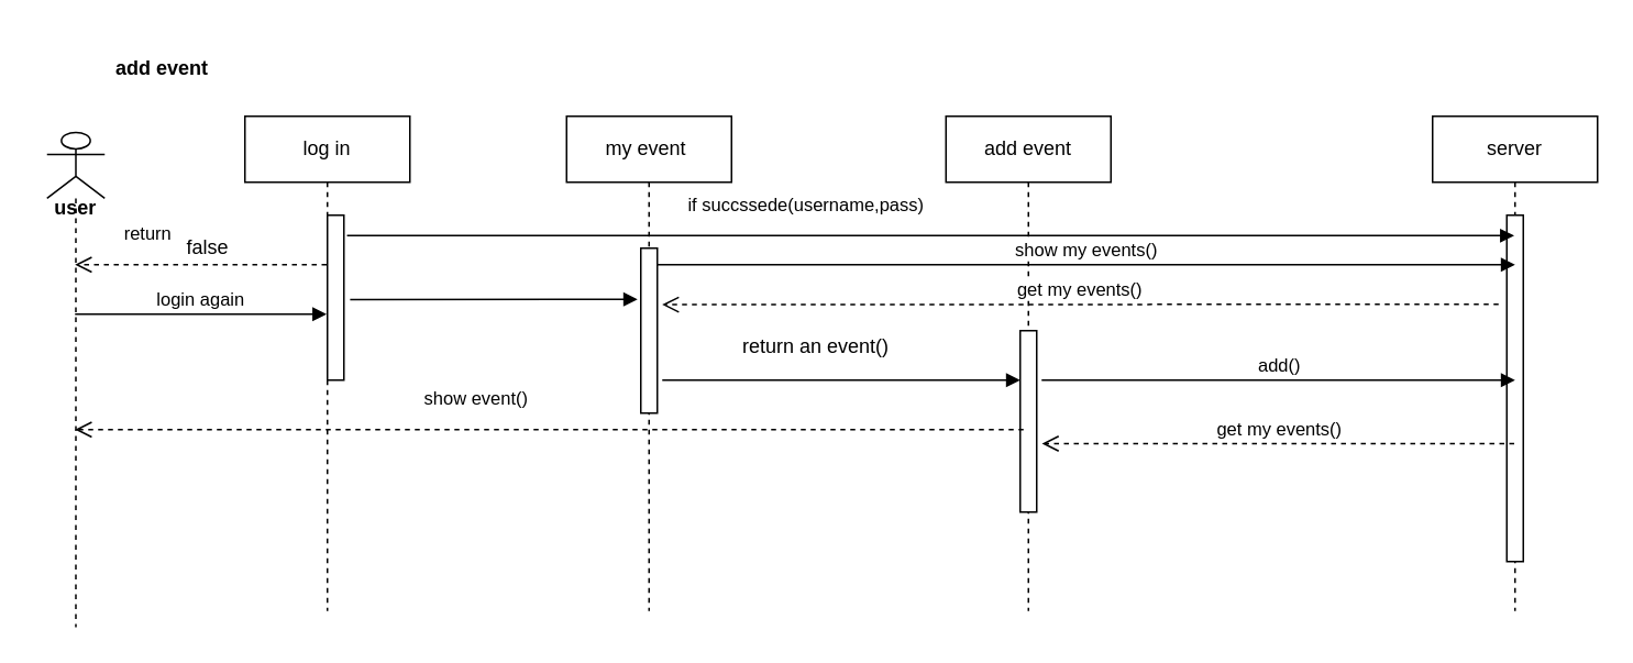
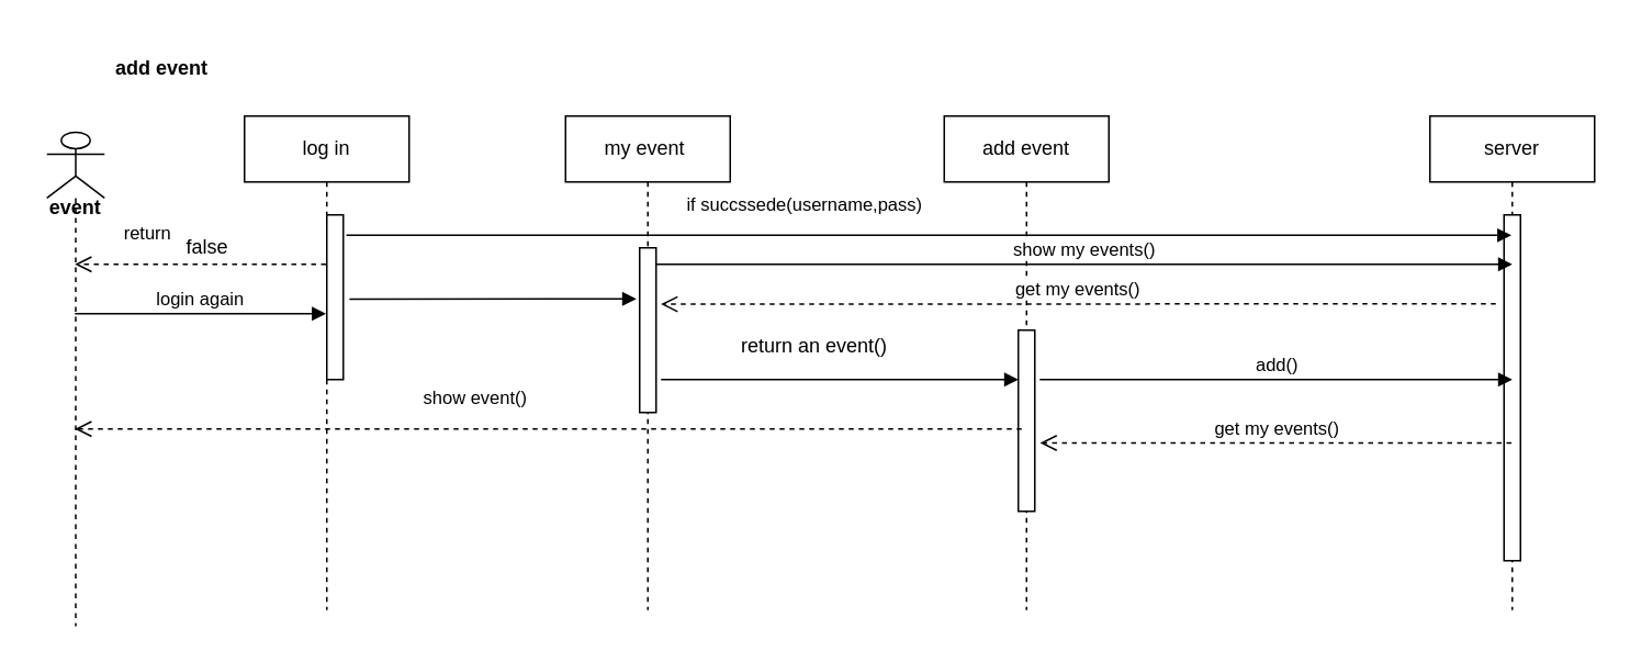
  <mxCell id="0" />
  <mxCell id="1" parent="0" />
  <mxCell id="2" value="add event" style="shape=umlLifeline;perimeter=lifelinePerimeter;whiteSpace=wrap;html=1;container=1;collapsible=0;recursiveResize=0;outlineConnect=0;" vertex="1" parent="1"><mxGeometry x="573" y="70" width="100" height="300" as="geometry" /></mxCell>
  <mxCell id="3" value="" style="html=1;points=[];perimeter=orthogonalPerimeter;" vertex="1" parent="2"><mxGeometry x="45" y="130" width="10" height="110" as="geometry" /></mxCell>
  <mxCell id="4" value="server" style="shape=umlLifeline;perimeter=lifelinePerimeter;whiteSpace=wrap;html=1;container=1;collapsible=0;recursiveResize=0;outlineConnect=0;" vertex="1" parent="1"><mxGeometry x="868" y="70" width="100" height="300" as="geometry" /></mxCell>
  <mxCell id="5" value="" style="html=1;points=[];perimeter=orthogonalPerimeter;" vertex="1" parent="4"><mxGeometry x="45" y="60" width="10" height="210" as="geometry" /></mxCell>
  <mxCell id="6" value="" style="shape=umlLifeline;participant=umlActor;perimeter=lifelinePerimeter;whiteSpace=wrap;html=1;container=1;collapsible=0;recursiveResize=0;verticalAlign=top;spacingTop=36;labelBackgroundColor=#ffffff;outlineConnect=0;" vertex="1" parent="1"><mxGeometry x="28" y="79.8" width="35" height="300" as="geometry" /></mxCell>
- <mxCell id="7" value="user" style="text;align=center;fontStyle=1;verticalAlign=middle;spacingLeft=3;spacingRight=3;strokeColor=none;rotatable=0;points=[[0,0.5],[1,0.5]];portConstraint=eastwest;" vertex="1" parent="6"><mxGeometry x="-7.5" y="40.2" width="50" height="10" as="geometry" /></mxCell>
+ <mxCell id="7" value="event" style="text;align=center;fontStyle=1;verticalAlign=middle;spacingLeft=3;spacingRight=3;strokeColor=none;rotatable=0;points=[[0,0.5],[1,0.5]];portConstraint=eastwest;" vertex="1" parent="6"><mxGeometry x="-7.5" y="40.2" width="50" height="10" as="geometry" /></mxCell>
  <mxCell id="8" value="add event" style="text;align=center;fontStyle=1;verticalAlign=middle;spacingLeft=3;spacingRight=3;strokeColor=none;rotatable=0;points=[[0,0.5],[1,0.5]];portConstraint=eastwest;" vertex="1" parent="1"><mxGeometry x="53" y="20" width="90" height="40" as="geometry" /></mxCell>
  <mxCell id="9" value="return an event()" style="text;html=1;resizable=0;points=[];autosize=1;align=left;verticalAlign=top;spacingTop=-4;" vertex="1" parent="1"><mxGeometry x="448" y="200" width="110" height="20" as="geometry" /></mxCell>
  <mxCell id="10" value="add()" style="html=1;verticalAlign=bottom;endArrow=block;" edge="1" parent="1"><mxGeometry width="80" relative="1" as="geometry"><mxPoint x="631" y="230" as="sourcePoint" /><mxPoint x="918" y="230" as="targetPoint" /><Array as="points"><mxPoint x="778" y="230" /></Array></mxGeometry></mxCell>
  <mxCell id="11" value="get my events()" style="html=1;verticalAlign=bottom;endArrow=open;dashed=1;endSize=8;entryX=1.32;entryY=0.623;entryDx=0;entryDy=0;entryPerimeter=0;" edge="1" parent="1" source="4" target="3"><mxGeometry relative="1" as="geometry"><mxPoint x="798" y="230" as="sourcePoint" /><mxPoint x="718" y="230" as="targetPoint" /></mxGeometry></mxCell>
  <mxCell id="12" value="show event()&lt;br&gt;" style="html=1;verticalAlign=bottom;endArrow=open;dashed=1;endSize=8;" edge="1" parent="1" target="6"><mxGeometry x="0.154" y="-10" relative="1" as="geometry"><mxPoint x="620" y="260" as="sourcePoint" /><mxPoint x="518" y="249.5" as="targetPoint" /><Array as="points"><mxPoint x="598" y="260" /></Array><mxPoint as="offset" /></mxGeometry></mxCell>
  <mxCell id="13" value="my event&amp;nbsp;" style="shape=umlLifeline;perimeter=lifelinePerimeter;whiteSpace=wrap;html=1;container=1;collapsible=0;recursiveResize=0;outlineConnect=0;" vertex="1" parent="1"><mxGeometry x="343" y="70" width="100" height="300" as="geometry" /></mxCell>
  <mxCell id="14" value="" style="html=1;points=[];perimeter=orthogonalPerimeter;" vertex="1" parent="13"><mxGeometry x="45" y="80" width="10" height="100" as="geometry" /></mxCell>
  <mxCell id="15" value="log in" style="shape=umlLifeline;perimeter=lifelinePerimeter;whiteSpace=wrap;html=1;container=1;collapsible=0;recursiveResize=0;outlineConnect=0;" vertex="1" parent="1"><mxGeometry x="148" y="70" width="100" height="300" as="geometry" /></mxCell>
  <mxCell id="16" value="" style="html=1;points=[];perimeter=orthogonalPerimeter;" vertex="1" parent="15"><mxGeometry x="50" y="60" width="10" height="100" as="geometry" /></mxCell>
  <mxCell id="17" value="if succssede(username,pass)" style="html=1;verticalAlign=bottom;endArrow=block;exitX=1.188;exitY=0.124;exitDx=0;exitDy=0;exitPerimeter=0;" edge="1" target="4" parent="1" source="16"><mxGeometry x="-0.213" y="9" relative="1" as="geometry"><mxPoint x="208" y="130" as="sourcePoint" /><mxPoint y="140" as="targetPoint" x="298" /><mxPoint as="offset" /></mxGeometry></mxCell>
  <mxCell id="18" value="return" style="html=1;verticalAlign=bottom;endArrow=open;dashed=1;endSize=8;" edge="1" source="15" parent="1" target="6"><mxGeometry x="0.434" y="-10" relative="1" as="geometry"><mxPoint x="158" y="206" as="targetPoint" /><Array as="points"><mxPoint x="98" y="160" /></Array><mxPoint as="offset" /></mxGeometry></mxCell>
  <mxCell id="19" value="" style="html=1;verticalAlign=bottom;endArrow=block;" edge="1" parent="1"><mxGeometry width="80" relative="1" as="geometry"><mxPoint x="401" y="230" as="sourcePoint" /><mxPoint x="618" y="230" as="targetPoint" /><Array as="points"><mxPoint x="428" y="230" /><mxPoint x="528" y="230" /></Array></mxGeometry></mxCell>
  <mxCell id="20" value="show my events()" style="html=1;verticalAlign=bottom;endArrow=block;" edge="1" parent="1"><mxGeometry width="80" relative="1" as="geometry"><mxPoint x="398" y="160" as="sourcePoint" /><mxPoint x="918" y="160" as="targetPoint" /></mxGeometry></mxCell>
  <mxCell id="21" value="get my events()" style="html=1;verticalAlign=bottom;endArrow=open;dashed=1;endSize=8;entryX=1.294;entryY=0.342;entryDx=0;entryDy=0;entryPerimeter=0;" edge="1" parent="1" target="14"><mxGeometry relative="1" as="geometry"><mxPoint x="908" y="184" as="sourcePoint" /><mxPoint x="18" y="400" as="targetPoint" /></mxGeometry></mxCell>
  <mxCell id="22" value="" style="html=1;verticalAlign=bottom;endArrow=block;exitX=1.376;exitY=0.512;exitDx=0;exitDy=0;exitPerimeter=0;" edge="1" parent="1" source="16"><mxGeometry width="80" relative="1" as="geometry"><mxPoint x="18" y="400" as="sourcePoint" /><mxPoint x="386" y="181" as="targetPoint" /><Array as="points" /></mxGeometry></mxCell>
  <mxCell id="23" value="login again" style="html=1;verticalAlign=bottom;endArrow=block;" edge="1" parent="1" source="6" target="15"><mxGeometry width="80" relative="1" as="geometry"><mxPoint x="8" y="430" as="sourcePoint" /><mxPoint x="88" y="430" as="targetPoint" /><Array as="points"><mxPoint x="98" y="190" /></Array></mxGeometry></mxCell>
  <mxCell id="24" value="false" style="text;html=1;resizable=0;points=[];autosize=1;align=left;verticalAlign=top;spacingTop=-4;" vertex="1" parent="1"><mxGeometry x="110.5" y="140" width="40" height="20" as="geometry" /></mxCell>
